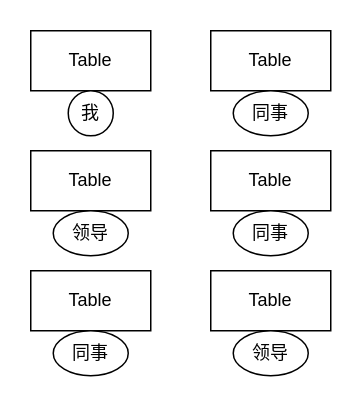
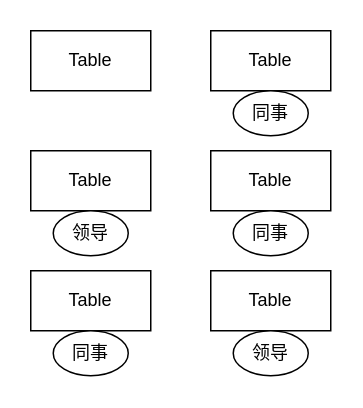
  <mxCell id="0" />
  <mxCell id="1" parent="0" />
  <mxCell id="2" value="Table" style="rounded=0;whiteSpace=wrap;html=1;" vertex="1" parent="1"><mxGeometry x="20" y="20" width="80" height="40" as="geometry" /></mxCell>
  <mxCell id="3" value="Table" style="rounded=0;whiteSpace=wrap;html=1;" vertex="1" parent="1"><mxGeometry x="20" y="100" width="80" height="40" as="geometry" /></mxCell>
  <mxCell id="4" value="Table" style="rounded=0;whiteSpace=wrap;html=1;" vertex="1" parent="1"><mxGeometry x="20" y="180" width="80" height="40" as="geometry" /></mxCell>
  <mxCell id="5" value="Table" style="rounded=0;whiteSpace=wrap;html=1;" vertex="1" parent="1"><mxGeometry x="140" y="180" width="80" height="40" as="geometry" /></mxCell>
- <mxCell id="6" value="我" style="ellipse;whiteSpace=wrap;html=1;" vertex="1" parent="1"><mxGeometry x="45" y="60" width="30" height="30" as="geometry" /></mxCell>
  <mxCell id="7" value="领导" style="ellipse;whiteSpace=wrap;html=1;" vertex="1" parent="1"><mxGeometry x="35" y="140" width="50" height="30" as="geometry" /></mxCell>
  <mxCell id="8" value="领导" style="ellipse;whiteSpace=wrap;html=1;" vertex="1" parent="1"><mxGeometry x="155" y="220" width="50" height="30" as="geometry" /></mxCell>
  <mxCell id="9" value="同事" style="ellipse;whiteSpace=wrap;html=1;" vertex="1" parent="1"><mxGeometry x="35" y="220" width="50" height="30" as="geometry" /></mxCell>
  <mxCell id="10" value="Table" style="rounded=0;whiteSpace=wrap;html=1;" vertex="1" parent="1"><mxGeometry x="140" y="100" width="80" height="40" as="geometry" /></mxCell>
  <mxCell id="11" value="同事" style="ellipse;whiteSpace=wrap;html=1;" vertex="1" parent="1"><mxGeometry x="155" y="140" width="50" height="30" as="geometry" /></mxCell>
  <mxCell id="12" value="Table" style="rounded=0;whiteSpace=wrap;html=1;" vertex="1" parent="1"><mxGeometry x="140" y="20" width="80" height="40" as="geometry" /></mxCell>
  <mxCell id="13" value="同事" style="ellipse;whiteSpace=wrap;html=1;" vertex="1" parent="1"><mxGeometry x="155" y="60" width="50" height="30" as="geometry" /></mxCell>
